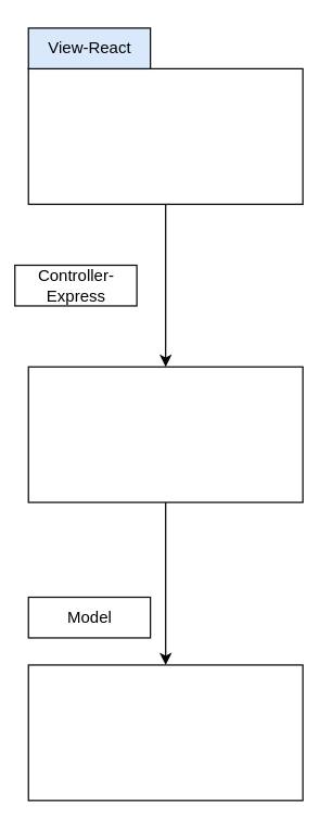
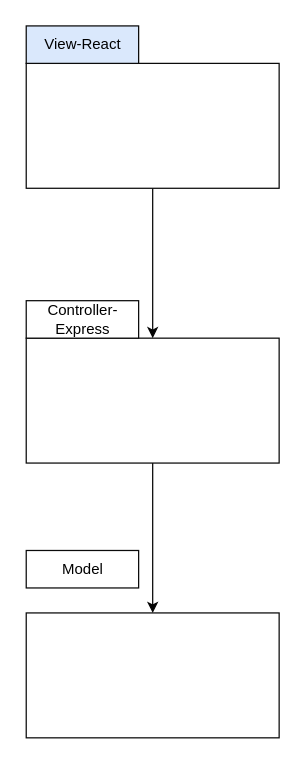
  <mxCell id="0" />
  <mxCell id="1" parent="0" />
  <mxCell id="2" style="edgeStyle=none;html=1;entryX=0.5;entryY=0;entryDx=0;entryDy=0;fontColor=#000000;strokeColor=#050505;" parent="1" source="3" target="8" edge="1"><mxGeometry relative="1" as="geometry" /></mxCell>
  <mxCell id="3" value="" style="rounded=0;whiteSpace=wrap;html=1;fillColor=#FFFFFF;strokeColor=#0A0A0A;" parent="1" vertex="1"><mxGeometry x="20.5" y="270" width="202.5" height="100" as="geometry" /></mxCell>
- <mxCell id="4" value="&lt;font color=&quot;#000000&quot;&gt;Controller-Express&lt;/font&gt;" style="rounded=0;whiteSpace=wrap;html=1;fillColor=#FFFFFF;strokeColor=#0A0A0A;" parent="1" vertex="1"><mxGeometry x="10.5" y="195" width="90" height="30" as="geometry" /></mxCell>
+ <mxCell id="4" value="&lt;font color=&quot;#000000&quot;&gt;Controller-Express&lt;/font&gt;" style="rounded=0;whiteSpace=wrap;html=1;fillColor=#FFFFFF;strokeColor=#0A0A0A;" parent="1" vertex="1"><mxGeometry x="20.5" y="240" width="90" height="30" as="geometry" /></mxCell>
  <mxCell id="5" style="edgeStyle=none;html=1;entryX=0.5;entryY=0;entryDx=0;entryDy=0;fontColor=#000000;strokeColor=#050505;" parent="1" source="6" target="3" edge="1"><mxGeometry relative="1" as="geometry" /></mxCell>
  <mxCell id="6" value="" style="rounded=0;whiteSpace=wrap;html=1;fillColor=#FFFFFF;strokeColor=#0A0A0A;" parent="1" vertex="1"><mxGeometry x="20.5" y="50" width="202.5" height="100" as="geometry" /></mxCell>
  <mxCell id="7" value="&lt;font color=&quot;#000000&quot;&gt;View-React&lt;/font&gt;" style="rounded=0;whiteSpace=wrap;html=1;fillColor=#dae8fc;strokeColor=#0A0A0A;" parent="1" vertex="1"><mxGeometry x="20.5" y="20" width="90" height="30" as="geometry" /></mxCell>
  <mxCell id="8" value="" style="rounded=0;whiteSpace=wrap;html=1;fillColor=#FFFFFF;strokeColor=#0A0A0A;" parent="1" vertex="1"><mxGeometry x="20.5" y="490" width="202.5" height="100" as="geometry" /></mxCell>
  <mxCell id="9" value="&lt;font color=&quot;#000000&quot;&gt;Model&lt;/font&gt;" style="rounded=0;whiteSpace=wrap;html=1;fillColor=#FFFFFF;strokeColor=#0A0A0A;" parent="1" vertex="1"><mxGeometry x="20.5" y="440" width="90" height="30" as="geometry" /></mxCell>
